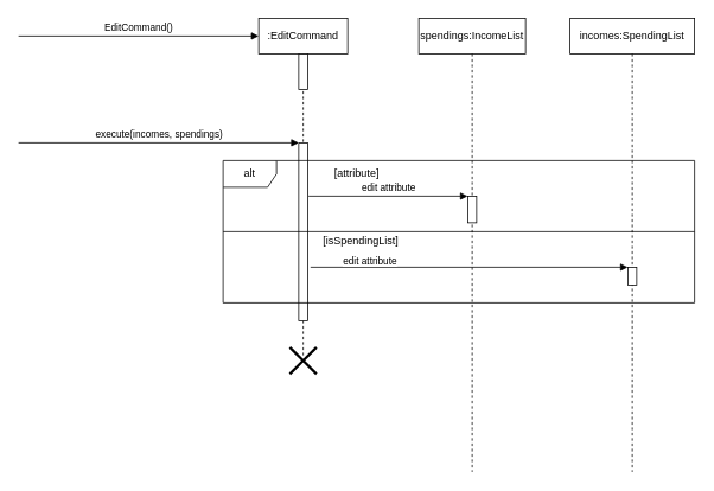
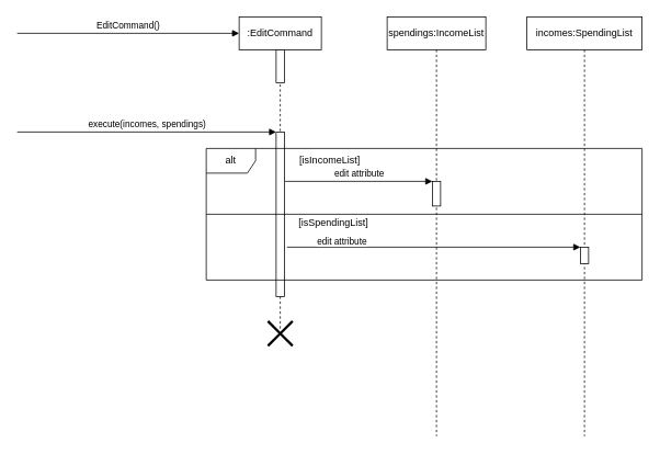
  <mxCell id="0" />
  <mxCell id="1" parent="0" />
  <mxCell id="2" value="EditCommand()" style="html=1;verticalAlign=bottom;endArrow=block;curved=0;rounded=0;entryX=0;entryY=0.5;entryDx=0;entryDy=0;" edge="1" parent="1"><mxGeometry width="80" relative="1" as="geometry"><mxPoint x="20" y="40" as="sourcePoint" /><mxPoint x="290" y="40" as="targetPoint" /></mxGeometry></mxCell>
  <mxCell id="3" value="execute(incomes, spendings)" style="html=1;verticalAlign=bottom;endArrow=block;curved=0;rounded=0;" edge="1" parent="1" target="6"><mxGeometry width="80" relative="1" as="geometry"><mxPoint x="20" y="160" as="sourcePoint" /><mxPoint x="290" y="130" as="targetPoint" /></mxGeometry></mxCell>
  <mxCell id="4" value=":EditCommand" style="shape=umlLifeline;perimeter=lifelinePerimeter;whiteSpace=wrap;html=1;container=1;dropTarget=0;collapsible=0;recursiveResize=0;outlineConnect=0;portConstraint=eastwest;newEdgeStyle={&quot;curved&quot;:0,&quot;rounded&quot;:0};" vertex="1" parent="1"><mxGeometry x="290" y="20" width="100" height="380" as="geometry" /></mxCell>
  <mxCell id="5" value="" style="html=1;points=[[0,0,0,0,5],[0,1,0,0,-5],[1,0,0,0,5],[1,1,0,0,-5]];perimeter=orthogonalPerimeter;outlineConnect=0;targetShapes=umlLifeline;portConstraint=eastwest;newEdgeStyle={&quot;curved&quot;:0,&quot;rounded&quot;:0};" vertex="1" parent="4"><mxGeometry x="45" y="40" width="10" height="40" as="geometry" /></mxCell>
  <mxCell id="6" value="" style="html=1;points=[[0,0,0,0,5],[0,1,0,0,-5],[1,0,0,0,5],[1,1,0,0,-5]];perimeter=orthogonalPerimeter;outlineConnect=0;targetShapes=umlLifeline;portConstraint=eastwest;newEdgeStyle={&quot;curved&quot;:0,&quot;rounded&quot;:0};" vertex="1" parent="4"><mxGeometry x="45" y="140" width="10" height="200" as="geometry" /></mxCell>
  <mxCell id="7" value="" style="shape=umlDestroy;whiteSpace=wrap;html=1;strokeWidth=3;targetShapes=umlLifeline;" vertex="1" parent="1"><mxGeometry x="325" y="390" width="30" height="30" as="geometry" /></mxCell>
  <mxCell id="8" value="alt" style="shape=umlFrame;whiteSpace=wrap;html=1;pointerEvents=0;" vertex="1" parent="1"><mxGeometry x="250" y="180" width="530" height="160" as="geometry" /></mxCell>
  <mxCell id="9" value="" style="line;strokeWidth=1;fillColor=none;align=left;verticalAlign=middle;spacingTop=-1;spacingLeft=3;spacingRight=3;rotatable=0;labelPosition=right;points=[];portConstraint=eastwest;strokeColor=inherit;" vertex="1" parent="1"><mxGeometry x="250" y="256" width="530" height="8" as="geometry" /></mxCell>
  <mxCell id="10" value="spendings:IncomeList" style="shape=umlLifeline;perimeter=lifelinePerimeter;whiteSpace=wrap;html=1;container=1;dropTarget=0;collapsible=0;recursiveResize=0;outlineConnect=0;portConstraint=eastwest;newEdgeStyle={&quot;curved&quot;:0,&quot;rounded&quot;:0};" vertex="1" parent="1"><mxGeometry x="470" y="20" width="120" height="510" as="geometry" /></mxCell>
  <mxCell id="11" value="" style="html=1;points=[[0,0,0,0,5],[0,1,0,0,-5],[1,0,0,0,5],[1,1,0,0,-5]];perimeter=orthogonalPerimeter;outlineConnect=0;targetShapes=umlLifeline;portConstraint=eastwest;newEdgeStyle={&quot;curved&quot;:0,&quot;rounded&quot;:0};" vertex="1" parent="10"><mxGeometry x="55" y="200" width="10" height="30" as="geometry" /></mxCell>
  <mxCell id="12" value="incomes:SpendingList" style="shape=umlLifeline;perimeter=lifelinePerimeter;whiteSpace=wrap;html=1;container=1;dropTarget=0;collapsible=0;recursiveResize=0;outlineConnect=0;portConstraint=eastwest;newEdgeStyle={&quot;curved&quot;:0,&quot;rounded&quot;:0};" vertex="1" parent="1"><mxGeometry x="640" y="20" width="140" height="510" as="geometry" /></mxCell>
  <mxCell id="13" value="" style="html=1;points=[[0,0,0,0,5],[0,1,0,0,-5],[1,0,0,0,5],[1,1,0,0,-5]];perimeter=orthogonalPerimeter;outlineConnect=0;targetShapes=umlLifeline;portConstraint=eastwest;newEdgeStyle={&quot;curved&quot;:0,&quot;rounded&quot;:0};" vertex="1" parent="12"><mxGeometry x="65" y="280" width="10" height="20" as="geometry" /></mxCell>
- <mxCell id="14" value="[attribute]" style="text;html=1;align=center;verticalAlign=middle;resizable=0;points=[];autosize=1;strokeColor=none;fillColor=none;" vertex="1" parent="1"><mxGeometry x="350" y="180" width="100" height="30" as="geometry" /></mxCell>
+ <mxCell id="14" value="[isIncomeList]" style="text;html=1;align=center;verticalAlign=middle;resizable=0;points=[];autosize=1;strokeColor=none;fillColor=none;" vertex="1" parent="1"><mxGeometry x="350" y="180" width="100" height="30" as="geometry" /></mxCell>
  <mxCell id="15" value="[isSpendingList]" style="text;strokeColor=none;align=center;fillColor=none;html=1;verticalAlign=middle;whiteSpace=wrap;rounded=0;" vertex="1" parent="1"><mxGeometry x="375" y="256" width="60" height="30" as="geometry" /></mxCell>
  <mxCell id="16" value="edit attribute" style="html=1;verticalAlign=bottom;endArrow=block;curved=0;rounded=0;" edge="1" parent="1" target="11"><mxGeometry width="80" relative="1" as="geometry"><mxPoint x="346" y="220" as="sourcePoint" /><mxPoint x="510" y="220" as="targetPoint" /></mxGeometry></mxCell>
  <mxCell id="17" value="edit attribute" style="html=1;verticalAlign=bottom;endArrow=block;curved=0;rounded=0;" edge="1" parent="1" target="13"><mxGeometry x="-0.627" y="-2" width="80" relative="1" as="geometry"><mxPoint x="348.25" y="300" as="sourcePoint" /><mxPoint x="680" y="300" as="targetPoint" /><mxPoint as="offset" /></mxGeometry></mxCell>
